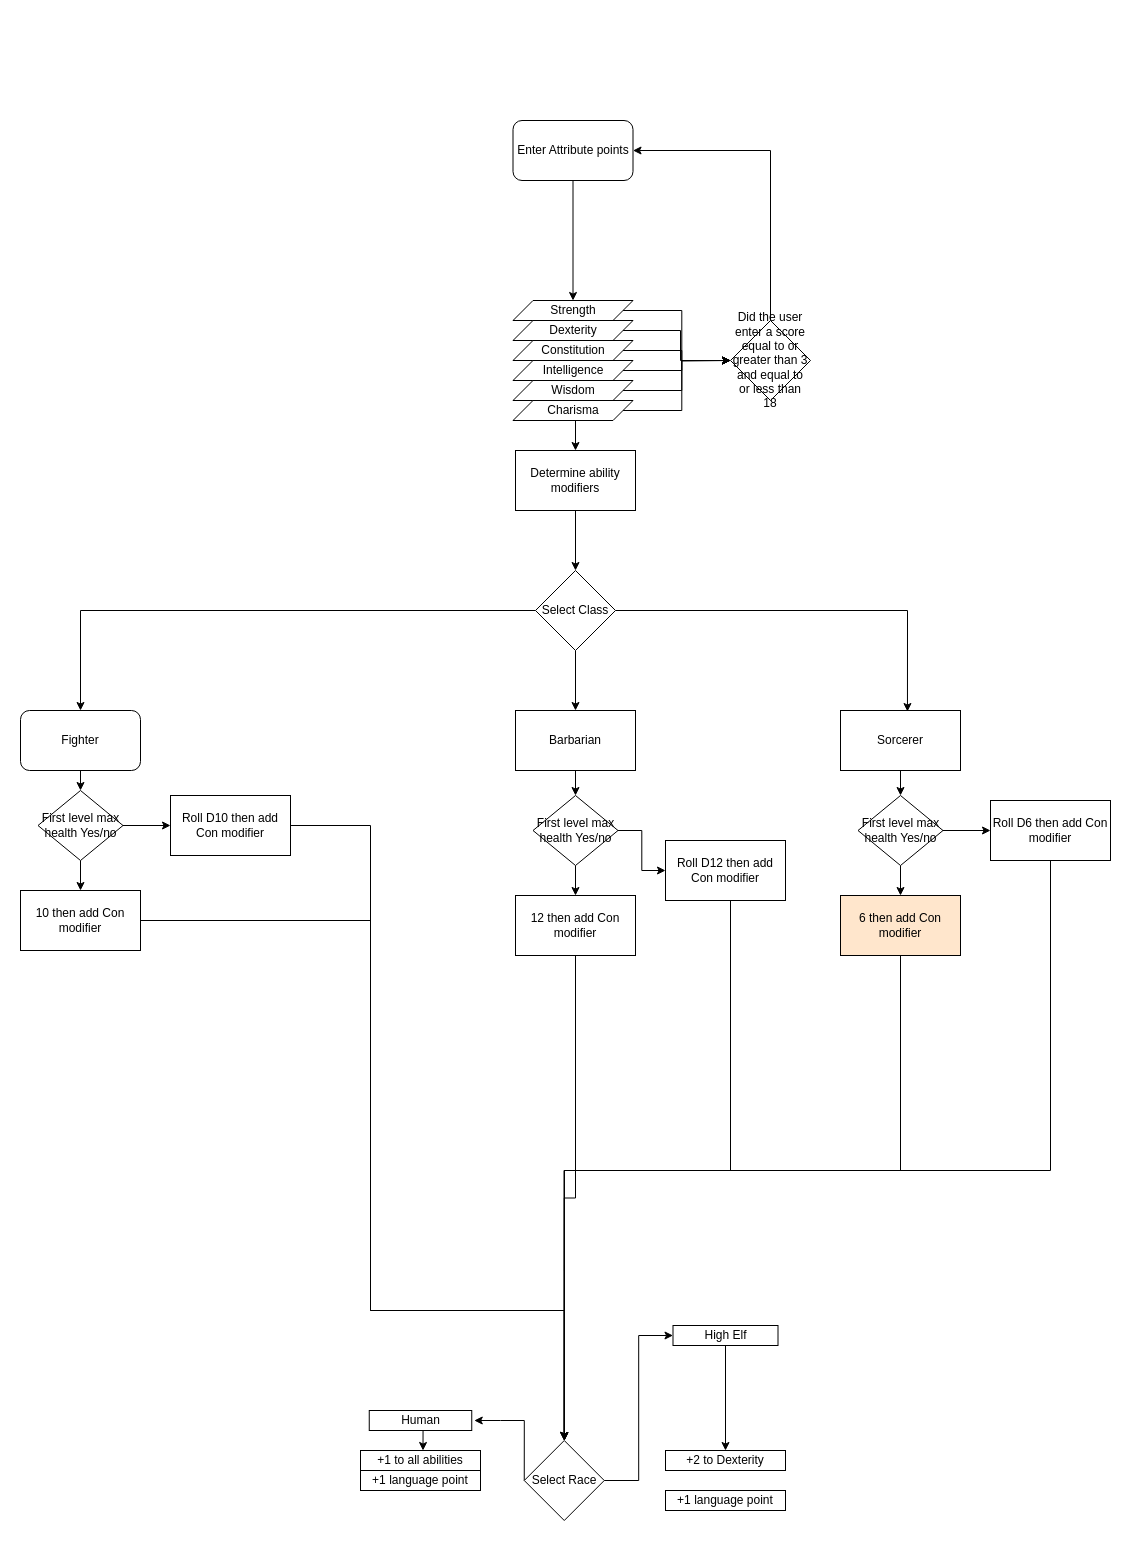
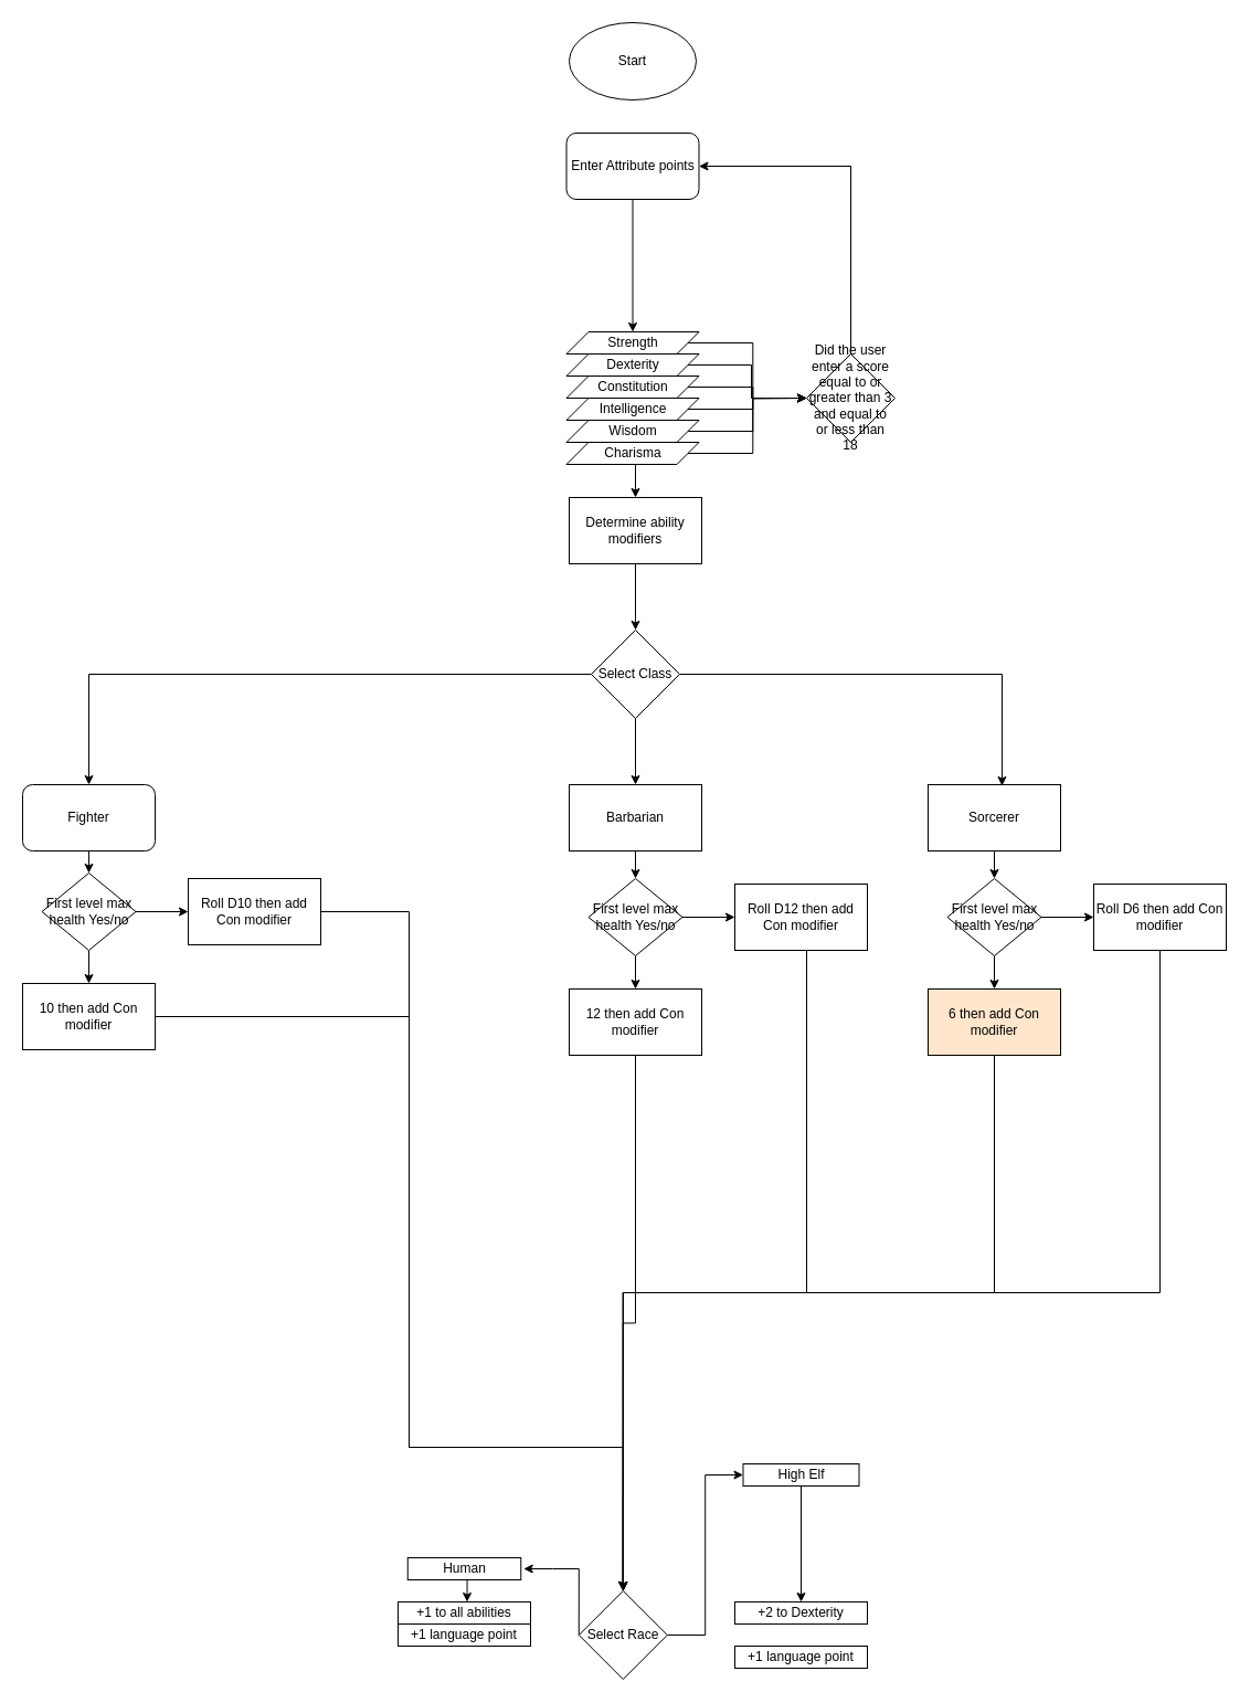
  <mxCell id="0" />
  <mxCell id="1" parent="0" />
  <mxCell id="2" style="edgeStyle=orthogonalEdgeStyle;rounded=0;orthogonalLoop=1;jettySize=auto;html=1;exitX=0.5;exitY=1;exitDx=0;exitDy=0;entryX=0.5;entryY=0;entryDx=0;entryDy=0;" edge="1" parent="1"><mxGeometry relative="1" as="geometry"><mxPoint x="572.5" y="160" as="sourcePoint" /><mxPoint x="572.5" y="160" as="targetPoint" /></mxGeometry></mxCell>
  <mxCell id="3" style="edgeStyle=orthogonalEdgeStyle;rounded=0;orthogonalLoop=1;jettySize=auto;html=1;exitX=0.5;exitY=1;exitDx=0;exitDy=0;" edge="1" parent="1"><mxGeometry relative="1" as="geometry"><mxPoint x="570" y="320" as="sourcePoint" /><mxPoint x="570" y="320" as="targetPoint" /></mxGeometry></mxCell>
+ <mxCell id="4" value="Start" style="ellipse;whiteSpace=wrap;html=1;" vertex="1" parent="1"><mxGeometry x="515" y="20" width="115" height="70" as="geometry" /></mxCell>
  <mxCell id="5" style="edgeStyle=orthogonalEdgeStyle;rounded=0;orthogonalLoop=1;jettySize=auto;html=1;entryX=0.5;entryY=0;entryDx=0;entryDy=0;" edge="1" parent="1" source="6" target="8"><mxGeometry relative="1" as="geometry" /></mxCell>
  <mxCell id="6" value="Enter Attribute points" style="rounded=1;whiteSpace=wrap;html=1;" vertex="1" parent="1"><mxGeometry x="512.5" y="120" width="120" height="60" as="geometry" /></mxCell>
  <mxCell id="7" style="edgeStyle=orthogonalEdgeStyle;rounded=0;orthogonalLoop=1;jettySize=auto;html=1;entryX=0;entryY=0.5;entryDx=0;entryDy=0;" edge="1" parent="1" source="8" target="65"><mxGeometry relative="1" as="geometry" /></mxCell>
  <mxCell id="8" value="Strength" style="shape=parallelogram;perimeter=parallelogramPerimeter;whiteSpace=wrap;html=1;fixedSize=1;" vertex="1" parent="1"><mxGeometry x="512.5" y="300" width="120" height="20" as="geometry" /></mxCell>
  <mxCell id="9" style="edgeStyle=orthogonalEdgeStyle;rounded=0;orthogonalLoop=1;jettySize=auto;html=1;" edge="1" parent="1" source="10"><mxGeometry relative="1" as="geometry"><mxPoint x="730" y="360" as="targetPoint" /><Array as="points"><mxPoint x="680" y="330" /><mxPoint x="680" y="360" /></Array></mxGeometry></mxCell>
  <mxCell id="10" value="Dexterity" style="shape=parallelogram;perimeter=parallelogramPerimeter;whiteSpace=wrap;html=1;fixedSize=1;" vertex="1" parent="1"><mxGeometry x="512.5" y="320" width="120" height="20" as="geometry" /></mxCell>
  <mxCell id="11" style="edgeStyle=orthogonalEdgeStyle;rounded=0;orthogonalLoop=1;jettySize=auto;html=1;entryX=0;entryY=0.5;entryDx=0;entryDy=0;" edge="1" parent="1" source="12" target="65"><mxGeometry relative="1" as="geometry" /></mxCell>
  <mxCell id="12" value="Constitution" style="shape=parallelogram;perimeter=parallelogramPerimeter;whiteSpace=wrap;html=1;fixedSize=1;" vertex="1" parent="1"><mxGeometry x="512.5" y="340" width="120" height="20" as="geometry" /></mxCell>
  <mxCell id="13" style="edgeStyle=orthogonalEdgeStyle;rounded=0;orthogonalLoop=1;jettySize=auto;html=1;" edge="1" parent="1" source="14"><mxGeometry relative="1" as="geometry"><mxPoint x="730" y="360" as="targetPoint" /></mxGeometry></mxCell>
  <mxCell id="14" value="Intelligence" style="shape=parallelogram;perimeter=parallelogramPerimeter;whiteSpace=wrap;html=1;fixedSize=1;" vertex="1" parent="1"><mxGeometry x="512.5" y="360" width="120" height="20" as="geometry" /></mxCell>
  <mxCell id="15" style="edgeStyle=orthogonalEdgeStyle;rounded=0;orthogonalLoop=1;jettySize=auto;html=1;entryX=0;entryY=0.5;entryDx=0;entryDy=0;" edge="1" parent="1" source="16" target="65"><mxGeometry relative="1" as="geometry" /></mxCell>
  <mxCell id="16" value="Wisdom" style="shape=parallelogram;perimeter=parallelogramPerimeter;whiteSpace=wrap;html=1;fixedSize=1;" vertex="1" parent="1"><mxGeometry x="512.5" y="380" width="120" height="20" as="geometry" /></mxCell>
  <mxCell id="17" style="edgeStyle=orthogonalEdgeStyle;rounded=0;orthogonalLoop=1;jettySize=auto;html=1;exitX=0.5;exitY=1;exitDx=0;exitDy=0;entryX=0.5;entryY=0;entryDx=0;entryDy=0;" edge="1" parent="1" source="19" target="30"><mxGeometry relative="1" as="geometry" /></mxCell>
  <mxCell id="18" style="edgeStyle=orthogonalEdgeStyle;rounded=0;orthogonalLoop=1;jettySize=auto;html=1;entryX=0;entryY=0.5;entryDx=0;entryDy=0;" edge="1" parent="1" source="19" target="65"><mxGeometry relative="1" as="geometry" /></mxCell>
  <mxCell id="19" value="Charisma" style="shape=parallelogram;perimeter=parallelogramPerimeter;whiteSpace=wrap;html=1;fixedSize=1;" vertex="1" parent="1"><mxGeometry x="512.5" y="400" width="120" height="20" as="geometry" /></mxCell>
  <mxCell id="20" style="edgeStyle=orthogonalEdgeStyle;rounded=0;orthogonalLoop=1;jettySize=auto;html=1;entryX=0.5;entryY=0;entryDx=0;entryDy=0;" edge="1" parent="1" source="23" target="43"><mxGeometry relative="1" as="geometry" /></mxCell>
  <mxCell id="21" style="edgeStyle=orthogonalEdgeStyle;rounded=0;orthogonalLoop=1;jettySize=auto;html=1;" edge="1" parent="1" source="23" target="25"><mxGeometry relative="1" as="geometry" /></mxCell>
  <mxCell id="22" style="edgeStyle=orthogonalEdgeStyle;rounded=0;orthogonalLoop=1;jettySize=auto;html=1;entryX=0.558;entryY=0.017;entryDx=0;entryDy=0;entryPerimeter=0;" edge="1" parent="1" source="23" target="52"><mxGeometry relative="1" as="geometry" /></mxCell>
  <mxCell id="23" value="Select Class" style="rhombus;whiteSpace=wrap;html=1;" vertex="1" parent="1"><mxGeometry x="535" y="570" width="80" height="80" as="geometry" /></mxCell>
  <mxCell id="24" style="edgeStyle=orthogonalEdgeStyle;rounded=0;orthogonalLoop=1;jettySize=auto;html=1;exitX=0.5;exitY=1;exitDx=0;exitDy=0;entryX=0.5;entryY=0;entryDx=0;entryDy=0;" edge="1" parent="1" source="25" target="28"><mxGeometry relative="1" as="geometry" /></mxCell>
  <mxCell id="25" value="Fighter" style="rounded=1;whiteSpace=wrap;html=1;" vertex="1" parent="1"><mxGeometry x="20" y="710" width="120" height="60" as="geometry" /></mxCell>
  <mxCell id="26" style="edgeStyle=orthogonalEdgeStyle;rounded=0;orthogonalLoop=1;jettySize=auto;html=1;exitX=1;exitY=0.5;exitDx=0;exitDy=0;" edge="1" parent="1" source="28" target="32"><mxGeometry relative="1" as="geometry" /></mxCell>
  <mxCell id="27" style="edgeStyle=orthogonalEdgeStyle;rounded=0;orthogonalLoop=1;jettySize=auto;html=1;exitX=0.5;exitY=1;exitDx=0;exitDy=0;entryX=0.5;entryY=0;entryDx=0;entryDy=0;" edge="1" parent="1" source="28" target="34"><mxGeometry relative="1" as="geometry" /></mxCell>
  <mxCell id="28" value="&lt;div&gt;First level max health Yes/no&lt;/div&gt;" style="rhombus;whiteSpace=wrap;html=1;" vertex="1" parent="1"><mxGeometry x="37.5" y="790" width="85" height="70" as="geometry" /></mxCell>
  <mxCell id="29" style="edgeStyle=orthogonalEdgeStyle;rounded=0;orthogonalLoop=1;jettySize=auto;html=1;" edge="1" parent="1" source="30" target="23"><mxGeometry relative="1" as="geometry" /></mxCell>
  <mxCell id="30" value="&lt;div&gt;Determine ability modifiers&lt;/div&gt;" style="rounded=0;whiteSpace=wrap;html=1;" vertex="1" parent="1"><mxGeometry x="515" y="450" width="120" height="60" as="geometry" /></mxCell>
  <mxCell id="31" style="edgeStyle=orthogonalEdgeStyle;rounded=0;orthogonalLoop=1;jettySize=auto;html=1;entryX=0.5;entryY=0;entryDx=0;entryDy=0;" edge="1" parent="1" source="32" target="37"><mxGeometry relative="1" as="geometry"><Array as="points"><mxPoint x="370" y="825" /><mxPoint x="370" y="1310" /><mxPoint x="564" y="1310" /></Array></mxGeometry></mxCell>
  <mxCell id="32" value="Roll D10 then add Con modifier" style="rounded=0;whiteSpace=wrap;html=1;" vertex="1" parent="1"><mxGeometry x="170" y="795" width="120" height="60" as="geometry" /></mxCell>
  <mxCell id="33" style="edgeStyle=orthogonalEdgeStyle;rounded=0;orthogonalLoop=1;jettySize=auto;html=1;" edge="1" parent="1" source="34" target="37"><mxGeometry relative="1" as="geometry"><Array as="points"><mxPoint x="370" y="920" /><mxPoint x="370" y="1310" /><mxPoint x="564" y="1310" /></Array></mxGeometry></mxCell>
  <mxCell id="34" value="10 then add Con modifier" style="rounded=0;whiteSpace=wrap;html=1;" vertex="1" parent="1"><mxGeometry x="20" y="890" width="120" height="60" as="geometry" /></mxCell>
  <mxCell id="35" style="edgeStyle=orthogonalEdgeStyle;rounded=0;orthogonalLoop=1;jettySize=auto;html=1;exitX=0;exitY=0.5;exitDx=0;exitDy=0;entryX=1;entryY=0.5;entryDx=0;entryDy=0;" edge="1" parent="1" source="37"><mxGeometry relative="1" as="geometry"><mxPoint x="473.75" y="1420" as="targetPoint" /><Array as="points"><mxPoint x="500" y="1420" /><mxPoint x="500" y="1420" /></Array></mxGeometry></mxCell>
  <mxCell id="36" style="edgeStyle=orthogonalEdgeStyle;rounded=0;orthogonalLoop=1;jettySize=auto;html=1;entryX=0;entryY=0.5;entryDx=0;entryDy=0;" edge="1" parent="1" source="37" target="61"><mxGeometry relative="1" as="geometry" /></mxCell>
  <mxCell id="37" value="Select Race" style="rhombus;whiteSpace=wrap;html=1;" vertex="1" parent="1"><mxGeometry x="523.75" y="1440" width="80" height="80" as="geometry" /></mxCell>
  <mxCell id="38" style="edgeStyle=orthogonalEdgeStyle;rounded=0;orthogonalLoop=1;jettySize=auto;html=1;entryX=0.5;entryY=0;entryDx=0;entryDy=0;" edge="1" parent="1"><mxGeometry relative="1" as="geometry"><mxPoint x="422.55" y="1430" as="sourcePoint" /><mxPoint x="422.5" y="1450" as="targetPoint" /></mxGeometry></mxCell>
  <mxCell id="39" value="Human" style="rounded=0;whiteSpace=wrap;html=1;" vertex="1" parent="1"><mxGeometry x="368.75" y="1410" width="102.5" height="20" as="geometry" /></mxCell>
  <mxCell id="40" value="+1 to all abilities" style="rounded=0;whiteSpace=wrap;html=1;" vertex="1" parent="1"><mxGeometry x="360" y="1450" width="120" height="20" as="geometry" /></mxCell>
  <mxCell id="41" value="+1 language point" style="rounded=0;whiteSpace=wrap;html=1;" vertex="1" parent="1"><mxGeometry x="360" y="1470" width="120" height="20" as="geometry" /></mxCell>
  <mxCell id="42" style="edgeStyle=orthogonalEdgeStyle;rounded=0;orthogonalLoop=1;jettySize=auto;html=1;exitX=0.5;exitY=1;exitDx=0;exitDy=0;entryX=0.5;entryY=0;entryDx=0;entryDy=0;" edge="1" parent="1" source="43" target="46"><mxGeometry relative="1" as="geometry" /></mxCell>
  <mxCell id="43" value="&lt;div&gt;Barbarian&lt;/div&gt;" style="rounded=0;whiteSpace=wrap;html=1;" vertex="1" parent="1"><mxGeometry x="515" y="710" width="120" height="60" as="geometry" /></mxCell>
  <mxCell id="44" style="edgeStyle=orthogonalEdgeStyle;rounded=0;orthogonalLoop=1;jettySize=auto;html=1;exitX=1;exitY=0.5;exitDx=0;exitDy=0;" edge="1" parent="1" source="46" target="48"><mxGeometry relative="1" as="geometry" /></mxCell>
  <mxCell id="45" style="edgeStyle=orthogonalEdgeStyle;rounded=0;orthogonalLoop=1;jettySize=auto;html=1;exitX=0.5;exitY=1;exitDx=0;exitDy=0;entryX=0.5;entryY=0;entryDx=0;entryDy=0;" edge="1" parent="1" source="46" target="50"><mxGeometry relative="1" as="geometry" /></mxCell>
  <mxCell id="46" value="&lt;div&gt;First level max health Yes/no&lt;/div&gt;" style="rhombus;whiteSpace=wrap;html=1;" vertex="1" parent="1"><mxGeometry x="532.5" y="795" width="85" height="70" as="geometry" /></mxCell>
  <mxCell id="47" style="edgeStyle=orthogonalEdgeStyle;rounded=0;orthogonalLoop=1;jettySize=auto;html=1;entryX=0.5;entryY=0;entryDx=0;entryDy=0;" edge="1" parent="1" source="48" target="37"><mxGeometry relative="1" as="geometry"><Array as="points"><mxPoint x="730" y="1170" /><mxPoint x="564" y="1170" /></Array></mxGeometry></mxCell>
- <mxCell id="48" value="Roll D12 then add Con modifier" style="rounded=0;whiteSpace=wrap;html=1;" vertex="1" parent="1"><mxGeometry x="665" y="840" width="120" height="60" as="geometry" /></mxCell>
+ <mxCell id="48" value="Roll D12 then add Con modifier" style="rounded=0;whiteSpace=wrap;html=1;" vertex="1" parent="1"><mxGeometry x="665" y="800" width="120" height="60" as="geometry" /></mxCell>
  <mxCell id="49" style="edgeStyle=orthogonalEdgeStyle;rounded=0;orthogonalLoop=1;jettySize=auto;html=1;entryX=0.5;entryY=0;entryDx=0;entryDy=0;" edge="1" parent="1" source="50" target="37"><mxGeometry relative="1" as="geometry" /></mxCell>
  <mxCell id="50" value="12 then add Con modifier" style="rounded=0;whiteSpace=wrap;html=1;" vertex="1" parent="1"><mxGeometry x="515" y="895" width="120" height="60" as="geometry" /></mxCell>
  <mxCell id="51" style="edgeStyle=orthogonalEdgeStyle;rounded=0;orthogonalLoop=1;jettySize=auto;html=1;entryX=0.5;entryY=0;entryDx=0;entryDy=0;" edge="1" parent="1" source="52" target="55"><mxGeometry relative="1" as="geometry" /></mxCell>
  <mxCell id="52" value="&lt;div&gt;Sorcerer&lt;/div&gt;" style="rounded=0;whiteSpace=wrap;html=1;" vertex="1" parent="1"><mxGeometry x="840" y="710" width="120" height="60" as="geometry" /></mxCell>
  <mxCell id="53" style="edgeStyle=orthogonalEdgeStyle;rounded=0;orthogonalLoop=1;jettySize=auto;html=1;exitX=1;exitY=0.5;exitDx=0;exitDy=0;" edge="1" parent="1" source="55" target="57"><mxGeometry relative="1" as="geometry" /></mxCell>
  <mxCell id="54" style="edgeStyle=orthogonalEdgeStyle;rounded=0;orthogonalLoop=1;jettySize=auto;html=1;exitX=0.5;exitY=1;exitDx=0;exitDy=0;entryX=0.5;entryY=0;entryDx=0;entryDy=0;" edge="1" parent="1" source="55" target="59"><mxGeometry relative="1" as="geometry" /></mxCell>
  <mxCell id="55" value="&lt;div&gt;First level max health Yes/no&lt;/div&gt;" style="rhombus;whiteSpace=wrap;html=1;" vertex="1" parent="1"><mxGeometry x="857.5" y="795" width="85" height="70" as="geometry" /></mxCell>
  <mxCell id="56" style="edgeStyle=orthogonalEdgeStyle;rounded=0;orthogonalLoop=1;jettySize=auto;html=1;entryX=0.5;entryY=0;entryDx=0;entryDy=0;" edge="1" parent="1" source="57" target="37"><mxGeometry relative="1" as="geometry"><Array as="points"><mxPoint x="1050" y="1170" /><mxPoint x="564" y="1170" /></Array></mxGeometry></mxCell>
  <mxCell id="57" value="Roll D6 then add Con modifier" style="rounded=0;whiteSpace=wrap;html=1;" vertex="1" parent="1"><mxGeometry x="990" y="800" width="120" height="60" as="geometry" /></mxCell>
  <mxCell id="58" style="edgeStyle=orthogonalEdgeStyle;rounded=0;orthogonalLoop=1;jettySize=auto;html=1;entryX=0.5;entryY=0;entryDx=0;entryDy=0;" edge="1" parent="1" source="59" target="37"><mxGeometry relative="1" as="geometry"><Array as="points"><mxPoint x="900" y="1170" /><mxPoint x="564" y="1170" /></Array></mxGeometry></mxCell>
  <mxCell id="59" value="6 then add Con modifier" style="rounded=0;whiteSpace=wrap;html=1;fillColor=#ffe6cc;" vertex="1" parent="1"><mxGeometry x="840" y="895" width="120" height="60" as="geometry" /></mxCell>
  <mxCell id="60" style="edgeStyle=orthogonalEdgeStyle;rounded=0;orthogonalLoop=1;jettySize=auto;html=1;entryX=0.5;entryY=0;entryDx=0;entryDy=0;" edge="1" parent="1" source="61" target="62"><mxGeometry relative="1" as="geometry" /></mxCell>
  <mxCell id="61" value="High Elf" style="rounded=0;whiteSpace=wrap;html=1;" vertex="1" parent="1"><mxGeometry x="672.5" y="1325" width="105" height="20" as="geometry" /></mxCell>
  <mxCell id="62" value="+2 to Dexterity" style="rounded=0;whiteSpace=wrap;html=1;" vertex="1" parent="1"><mxGeometry x="665" y="1450" width="120" height="20" as="geometry" /></mxCell>
  <mxCell id="63" value="+1 language point" style="rounded=0;whiteSpace=wrap;html=1;" vertex="1" parent="1"><mxGeometry x="665" y="1490" width="120" height="20" as="geometry" /></mxCell>
  <mxCell id="64" style="edgeStyle=orthogonalEdgeStyle;rounded=0;orthogonalLoop=1;jettySize=auto;html=1;entryX=1;entryY=0.5;entryDx=0;entryDy=0;" edge="1" parent="1" source="65" target="6"><mxGeometry relative="1" as="geometry"><Array as="points"><mxPoint x="770" y="150" /></Array></mxGeometry></mxCell>
  <mxCell id="65" value="Did the user enter a score equal to or greater than 3 and equal to or less than 18" style="rhombus;whiteSpace=wrap;html=1;" vertex="1" parent="1"><mxGeometry x="730" y="320" width="80" height="80" as="geometry" /></mxCell>
